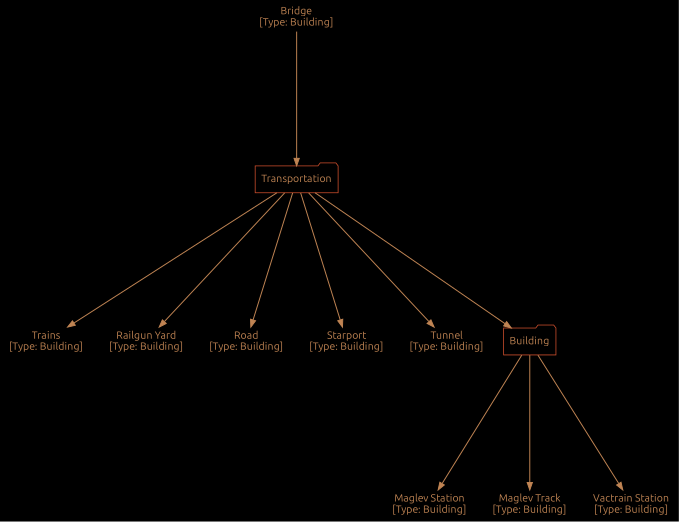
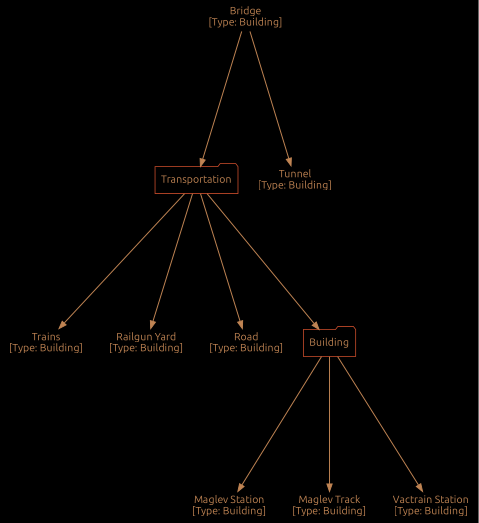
  digraph {
    bgcolor=black
    compound=true
    ranksep=2.5
    root=Transportation
    node [color="#d3502dff" fillcolor=gray10 fontcolor="#c08453ff" fontname=Ubuntu shape=none]
    edge [color="#c08453ff" penwidth=1.3]
    n1 [label="Trains\n[Type: Building]"]
    n2 [label="Bridge\n[Type: Building]"]
    Transportation [shape=folder]
    n4 [label="Maglev Station\n[Type: Building]"]
    n5 [label="Maglev Track\n[Type: Building]"]
    n6 [label="Railgun Yard\n[Type: Building]"]
    n7 [label="Road\n[Type: Building]"]
-   n8 [label="Starport\n[Type: Building]"]
    n9 [label="Tunnel\n[Type: Building]"]
    n10 [label="Vactrain Station\n[Type: Building]"]
    n11 [label=Building shape=folder]
    n2 -> Transportation
    Transportation -> n1
    Transportation -> n6
    Transportation -> n7
-   Transportation -> n8
-   Transportation -> n9
+   n2 -> n9
    Transportation -> n11
    n11 -> n4
    n11 -> n5
    n11 -> n10
  }
